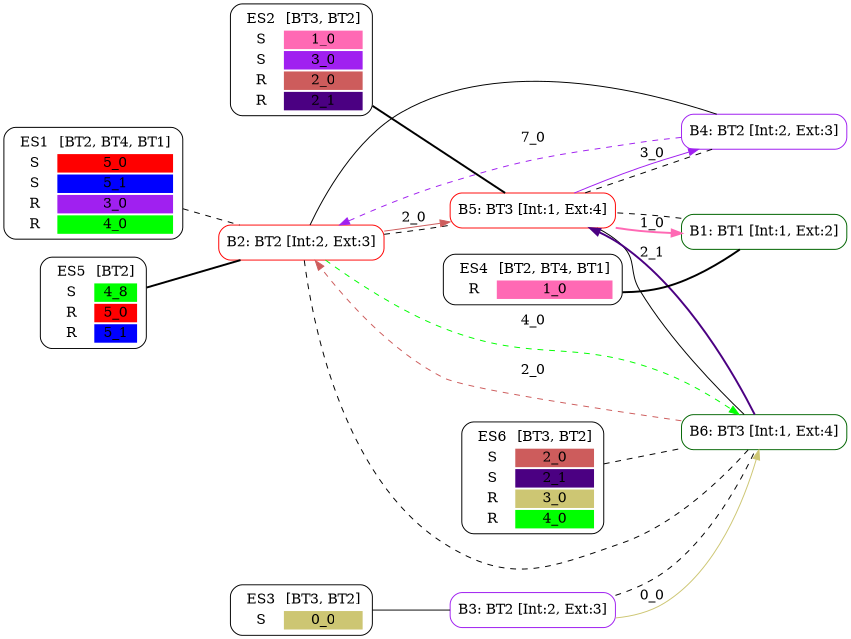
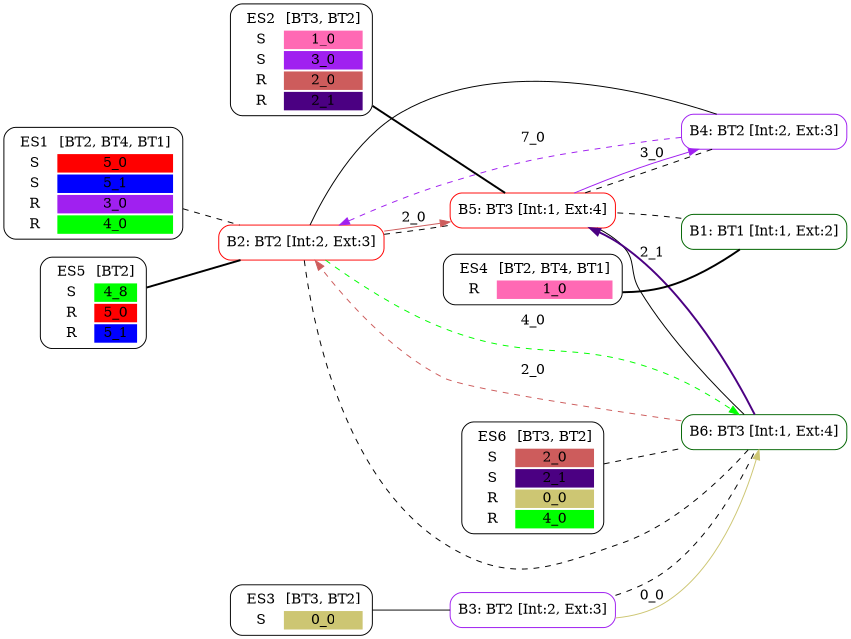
  digraph {
    rankdir=LR
    node [shape=box style=rounded]
    edge [arrowhead=none style=dashed]
    n1 [label=<<TABLE  BORDER="0"><TR> <TD ALIGN="CENTER" BORDER="0"> ES1 </TD> <TD>[BT2, BT4, BT1]</TD> </TR><TR><TD>S</TD><TD BGCOLOR="red">5_0</TD></TR> <TR><TD>S</TD><TD BGCOLOR="blue">5_1</TD></TR> <TR><TD>R</TD><TD BGCOLOR="purple">3_0</TD></TR> <TR><TD>R</TD><TD BGCOLOR="green">4_0</TD></TR> </TABLE>>]
    n2 [color=red label="B2: BT2 [Int:2, Ext:3]"]
    n3 [color=red label="B5: BT3 [Int:1, Ext:4]"]
    n4 [color=darkgreen label="B6: BT3 [Int:1, Ext:4]"]
    n5 [color=purple label="B4: BT2 [Int:2, Ext:3]"]
    n6 [label=<<TABLE  BORDER="0"><TR> <TD ALIGN="CENTER" BORDER="0"> ES2 </TD> <TD>[BT3, BT2]</TD> </TR><TR><TD>S</TD><TD BGCOLOR="hotpink">1_0</TD></TR> <TR><TD>S</TD><TD BGCOLOR="purple">3_0</TD></TR> <TR><TD>R</TD><TD BGCOLOR="indianred">2_0</TD></TR> <TR><TD>R</TD><TD BGCOLOR="indigo">2_1</TD></TR> </TABLE>>]
    n7 [color=darkgreen label="B1: BT1 [Int:1, Ext:2]"]
    n8 [label=<<TABLE  BORDER="0"><TR> <TD ALIGN="CENTER" BORDER="0"> ES3 </TD> <TD>[BT3, BT2]</TD> </TR><TR><TD>S</TD><TD BGCOLOR="khaki3">0_0</TD></TR> </TABLE>>]
    n9 [color=purple label="B3: BT2 [Int:2, Ext:3]"]
    n10 [label=<<TABLE  BORDER="0"><TR> <TD ALIGN="CENTER" BORDER="0"> ES4 </TD> <TD>[BT2, BT4, BT1]</TD> </TR><TR><TD>R</TD><TD BGCOLOR="hotpink">1_0</TD></TR> </TABLE>>]
    n11 [label=<<TABLE  BORDER="0"><TR> <TD ALIGN="CENTER" BORDER="0"> ES5 </TD> <TD>[BT2]</TD> </TR><TR><TD>S</TD><TD BGCOLOR="green">4_8</TD></TR> <TR><TD>R</TD><TD BGCOLOR="red">5_0</TD></TR> <TR><TD>R</TD><TD BGCOLOR="blue">5_1</TD></TR> </TABLE>>]
-   n12 [label=<<TABLE  BORDER="0"><TR> <TD ALIGN="CENTER" BORDER="0"> ES6 </TD> <TD>[BT3, BT2]</TD> </TR><TR><TD>S</TD><TD BGCOLOR="indianred">2_0</TD></TR> <TR><TD>S</TD><TD BGCOLOR="indigo">2_1</TD></TR> <TR><TD>R</TD><TD BGCOLOR="khaki3">3_0</TD></TR> <TR><TD>R</TD><TD BGCOLOR="green">4_0</TD></TR> </TABLE>>]
+   n12 [label=<<TABLE  BORDER="0"><TR> <TD ALIGN="CENTER" BORDER="0"> ES6 </TD> <TD>[BT3, BT2]</TD> </TR><TR><TD>S</TD><TD BGCOLOR="indianred">2_0</TD></TR> <TR><TD>S</TD><TD BGCOLOR="indigo">2_1</TD></TR> <TR><TD>R</TD><TD BGCOLOR="khaki3">0_0</TD></TR> <TR><TD>R</TD><TD BGCOLOR="green">4_0</TD></TR> </TABLE>>]
    n1 -> n2
    n2 -> n3
    n2 -> n3 [color=indianred label="2_0" style=solid arrowhead=""]
    n2 -> n4
    n2 -> n4 [color=green label="4_0" arrowhead=""]
    n2 -> n5 [style=solid]
    n3 -> n4 [style=solid]
    n3 -> n5 [color=purple label="3_0" style=solid arrowhead=""]
-   n3 -> n7 [color=hotpink label="1_0" style=bold arrowhead=""]
    n4 -> n2 [color=indianred label="2_0" arrowhead=""]
    n4 -> n3 [color=indigo label="2_1" style=bold arrowhead=""]
    n5 -> n2 [color=purple label="7_0" arrowhead=""]
    n5 -> n3
    n6 -> n3 [style=bold]
    n7 -> n3
    n8 -> n9 [style=solid]
    n9 -> n4
    n9 -> n4 [color=khaki3 label="0_0" style=solid arrowhead=""]
    n10 -> n7 [style=bold]
    n11 -> n2 [style=bold]
    n12 -> n4
  }
